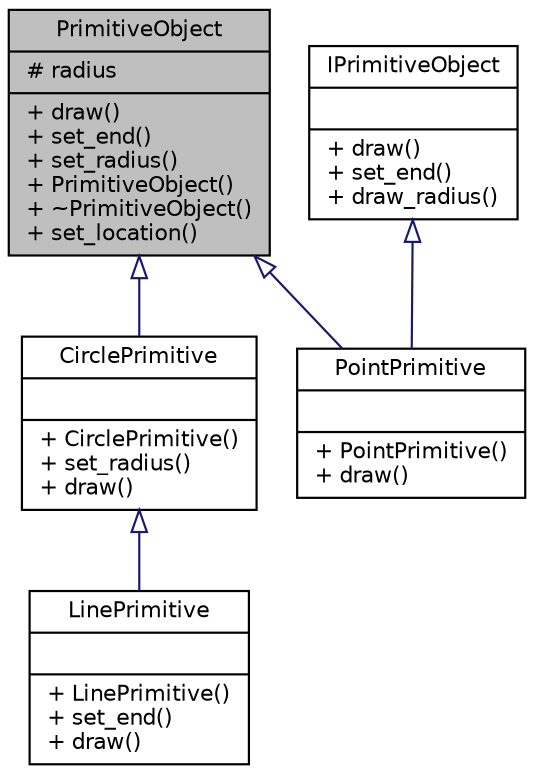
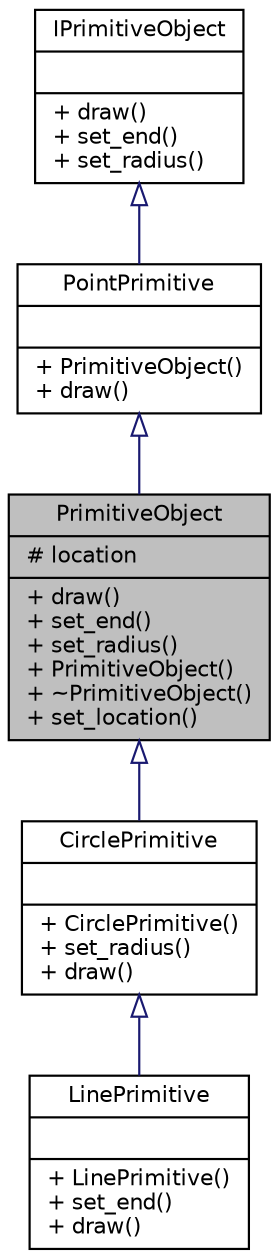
  digraph {
    node [color=black fillcolor=white fontname=Helvetica fontsize=10 shape=record style=filled]
    edge [arrowtail=onormal color=midnightblue dir=back fontname=Helvetica fontsize=10 labelfontname=Helvetica labelfontsize=10 style=solid]
-   n1 [fillcolor=grey75 fontcolor=black height=0.2 label="{PrimitiveObject\n|# radius\l|+ draw()\l+ set_end()\l+ set_radius()\l+ PrimitiveObject()\l+ ~PrimitiveObject()\l+ set_location()\l}" width=0.4]
+   n1 [fillcolor=grey75 fontcolor=black height=0.2 label="{PrimitiveObject\n|# location\l|+ draw()\l+ set_end()\l+ set_radius()\l+ PrimitiveObject()\l+ ~PrimitiveObject()\l+ set_location()\l}" width=0.4]
    n2 [height=0.2 label="{CirclePrimitive\n||+ CirclePrimitive()\l+ set_radius()\l+ draw()\l}" width=0.4]
-   n3 [height=0.2 label="{PointPrimitive\n||+ PointPrimitive()\l+ draw()\l}" width=0.4]
+   n3 [height=0.2 label="{PointPrimitive\n||+ PrimitiveObject()\l+ draw()\l}" width=0.4]
    n4 [height=0.2 label="{LinePrimitive\n||+ LinePrimitive()\l+ set_end()\l+ draw()\l}" width=0.4]
-   n5 [height=0.2 label="{IPrimitiveObject\n||+ draw()\l+ set_end()\l+ draw_radius()\l}" width=0.4]
+   n5 [height=0.2 label="{IPrimitiveObject\n||+ draw()\l+ set_end()\l+ set_radius()\l}" width=0.4]
    n1 -> n2
-   n1 -> n3
+   n3 -> n1
    n2 -> n4
    n5 -> n3
  }
